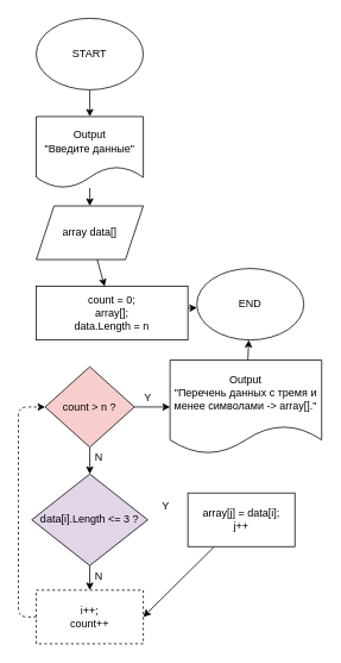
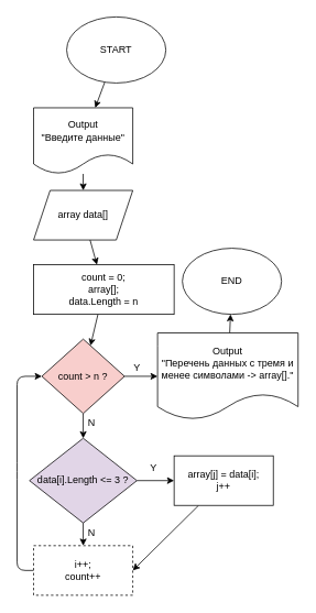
  <mxCell id="0" />
  <mxCell id="1" parent="0" />
  <mxCell id="2" value="" style="edgeStyle=none;html=1;" edge="1" parent="1" source="3" target="5"><mxGeometry relative="1" as="geometry" /></mxCell>
- <mxCell id="3" value="START" style="ellipse;whiteSpace=wrap;html=1;" vertex="1" parent="1"><mxGeometry x="40" y="20" width="120" height="80" as="geometry" /></mxCell>
+ <mxCell id="3" value="START" style="ellipse;whiteSpace=wrap;html=1;" vertex="1" parent="1"><mxGeometry x="80" y="20" width="120" height="80" as="geometry" /></mxCell>
  <mxCell id="4" value="" style="edgeStyle=none;html=1;" edge="1" parent="1" source="5" target="7"><mxGeometry relative="1" as="geometry" /></mxCell>
  <mxCell id="5" value="Output&lt;br&gt;&quot;Введите данные&quot;" style="shape=document;whiteSpace=wrap;html=1;boundedLbl=1;" vertex="1" parent="1"><mxGeometry x="40" y="130" width="120" height="80" as="geometry" /></mxCell>
  <mxCell id="6" value="" style="edgeStyle=none;html=1;" edge="1" parent="1" source="7" target="9"><mxGeometry relative="1" as="geometry" /></mxCell>
  <mxCell id="7" value="array data[]" style="shape=parallelogram;perimeter=parallelogramPerimeter;whiteSpace=wrap;html=1;fixedSize=1;" vertex="1" parent="1"><mxGeometry x="40" y="230" width="120" height="60" as="geometry" /></mxCell>
- <mxCell id="8" value="" style="edgeStyle=none;html=1;" edge="1" parent="1" source="9" target="27"><mxGeometry relative="1" as="geometry" /></mxCell>
+ <mxCell id="8" value="" style="edgeStyle=none;html=1;" edge="1" parent="1" source="9" target="12"><mxGeometry relative="1" as="geometry" /></mxCell>
  <mxCell id="9" value="count = 0;&lt;br&gt;array[];&lt;br&gt;data.Length = n" style="whiteSpace=wrap;html=1;" vertex="1" parent="1"><mxGeometry x="40" y="320" width="170" height="60" as="geometry" /></mxCell>
  <mxCell id="10" value="" style="edgeStyle=none;html=1;" edge="1" parent="1" source="12" target="14"><mxGeometry relative="1" as="geometry" /></mxCell>
  <mxCell id="11" value="" style="edgeStyle=none;html=1;" edge="1" parent="1" source="12" target="18"><mxGeometry relative="1" as="geometry" /></mxCell>
  <mxCell id="12" value="count &amp;gt; n ?" style="rhombus;whiteSpace=wrap;html=1;fillColor=#f8cecc;" vertex="1" parent="1"><mxGeometry x="50" y="410" width="100" height="90" as="geometry" /></mxCell>
  <mxCell id="13" value="" style="edgeStyle=none;html=1;" edge="1" parent="1" source="14" target="27"><mxGeometry relative="1" as="geometry" /></mxCell>
  <mxCell id="14" value="Output&lt;br&gt;&quot;Перечень данных с тремя и менее символами -&amp;gt; array[].&quot;" style="shape=document;whiteSpace=wrap;html=1;boundedLbl=1;" vertex="1" parent="1"><mxGeometry x="190" y="402.5" width="170" height="105" as="geometry" /></mxCell>
  <mxCell id="15" value="Y" style="text;html=1;align=center;verticalAlign=middle;resizable=0;points=[];autosize=1;strokeColor=none;fillColor=none;" vertex="1" parent="1"><mxGeometry x="150" y="430" width="30" height="30" as="geometry" /></mxCell>
+ <mxCell id="16" value="" style="edgeStyle=none;html=1;" edge="1" parent="1" source="18" target="21"><mxGeometry relative="1" as="geometry" /></mxCell>
  <mxCell id="17" value="" style="edgeStyle=none;html=1;" edge="1" parent="1" source="18" target="25"><mxGeometry relative="1" as="geometry" /></mxCell>
  <mxCell id="18" value="data[i].Length &amp;lt;= 3 ?" style="rhombus;whiteSpace=wrap;html=1;fillColor=#e1d5e7;" vertex="1" parent="1"><mxGeometry x="35" y="530" width="130" height="102.5" as="geometry" /></mxCell>
  <mxCell id="19" value="N" style="text;html=1;align=center;verticalAlign=middle;resizable=0;points=[];autosize=1;strokeColor=none;fillColor=none;" vertex="1" parent="1"><mxGeometry x="95" y="496.5" width="30" height="30" as="geometry" /></mxCell>
  <mxCell id="20" style="edgeStyle=none;html=1;entryX=1;entryY=0.5;entryDx=0;entryDy=0;" edge="1" parent="1" source="21" target="25"><mxGeometry relative="1" as="geometry" /></mxCell>
  <mxCell id="21" value="array[j] = data[i];&lt;br&gt;j++" style="whiteSpace=wrap;html=1;" vertex="1" parent="1"><mxGeometry x="210" y="551.25" width="120" height="60" as="geometry" /></mxCell>
  <mxCell id="22" value="&lt;span style=&quot;color: rgba(0, 0, 0, 0); font-family: monospace; font-size: 0px; text-align: start;&quot;&gt;%3CmxGraphModel%3E%3Croot%3E%3CmxCell%20id%3D%220%22%2F%3E%3CmxCell%20id%3D%221%22%20parent%3D%220%22%2F%3E%3CmxCell%20id%3D%222%22%20value%3D%22Y%22%20style%3D%22text%3Bhtml%3D1%3Balign%3Dcenter%3BverticalAlign%3Dmiddle%3Bresizable%3D0%3Bpoints%3D%5B%5D%3Bautosize%3D1%3BstrokeColor%3Dnone%3BfillColor%3Dnone%3B%22%20vertex%3D%221%22%20parent%3D%221%22%3E%3CmxGeometry%20x%3D%22450%22%20y%3D%22420%22%20width%3D%2230%22%20height%3D%2230%22%20as%3D%22geometry%22%2F%3E%3C%2FmxCell%3E%3C%2Froot%3E%3C%2FmxGraphModel%3E&lt;/span&gt;" style="text;html=1;align=center;verticalAlign=middle;resizable=0;points=[];autosize=1;strokeColor=none;fillColor=none;" vertex="1" parent="1"><mxGeometry x="200" y="545" width="20" height="30" as="geometry" /></mxCell>
  <mxCell id="23" value="Y" style="text;html=1;align=center;verticalAlign=middle;resizable=0;points=[];autosize=1;strokeColor=none;fillColor=none;" vertex="1" parent="1"><mxGeometry x="170" y="551.25" width="30" height="30" as="geometry" /></mxCell>
- <mxCell id="24" style="edgeStyle=none;html=1;entryX=0;entryY=0.5;entryDx=0;entryDy=0;dashed=1;" edge="1" parent="1" source="25" target="12"><mxGeometry relative="1" as="geometry"><mxPoint x="10" y="450" as="targetPoint" /><Array as="points"><mxPoint x="20" y="690" /><mxPoint x="20" y="570" /><mxPoint x="20" y="455" /></Array></mxGeometry></mxCell>
+ <mxCell id="24" style="edgeStyle=none;html=1;entryX=0;entryY=0.5;entryDx=0;entryDy=0;" edge="1" parent="1" source="25" target="12"><mxGeometry relative="1" as="geometry"><mxPoint x="10" y="450" as="targetPoint" /><Array as="points"><mxPoint x="20" y="690" /><mxPoint x="20" y="570" /><mxPoint x="20" y="455" /></Array></mxGeometry></mxCell>
  <mxCell id="25" value="i++;&lt;br&gt;count++" style="whiteSpace=wrap;html=1;dashed=1;" vertex="1" parent="1"><mxGeometry x="40" y="660" width="120" height="60" as="geometry" /></mxCell>
  <mxCell id="26" value="N" style="text;html=1;align=center;verticalAlign=middle;resizable=0;points=[];autosize=1;strokeColor=none;fillColor=none;" vertex="1" parent="1"><mxGeometry x="95" y="630" width="30" height="30" as="geometry" /></mxCell>
  <mxCell id="27" value="END" style="ellipse;whiteSpace=wrap;html=1;" vertex="1" parent="1"><mxGeometry x="220" y="300" width="120" height="80" as="geometry" /></mxCell>
